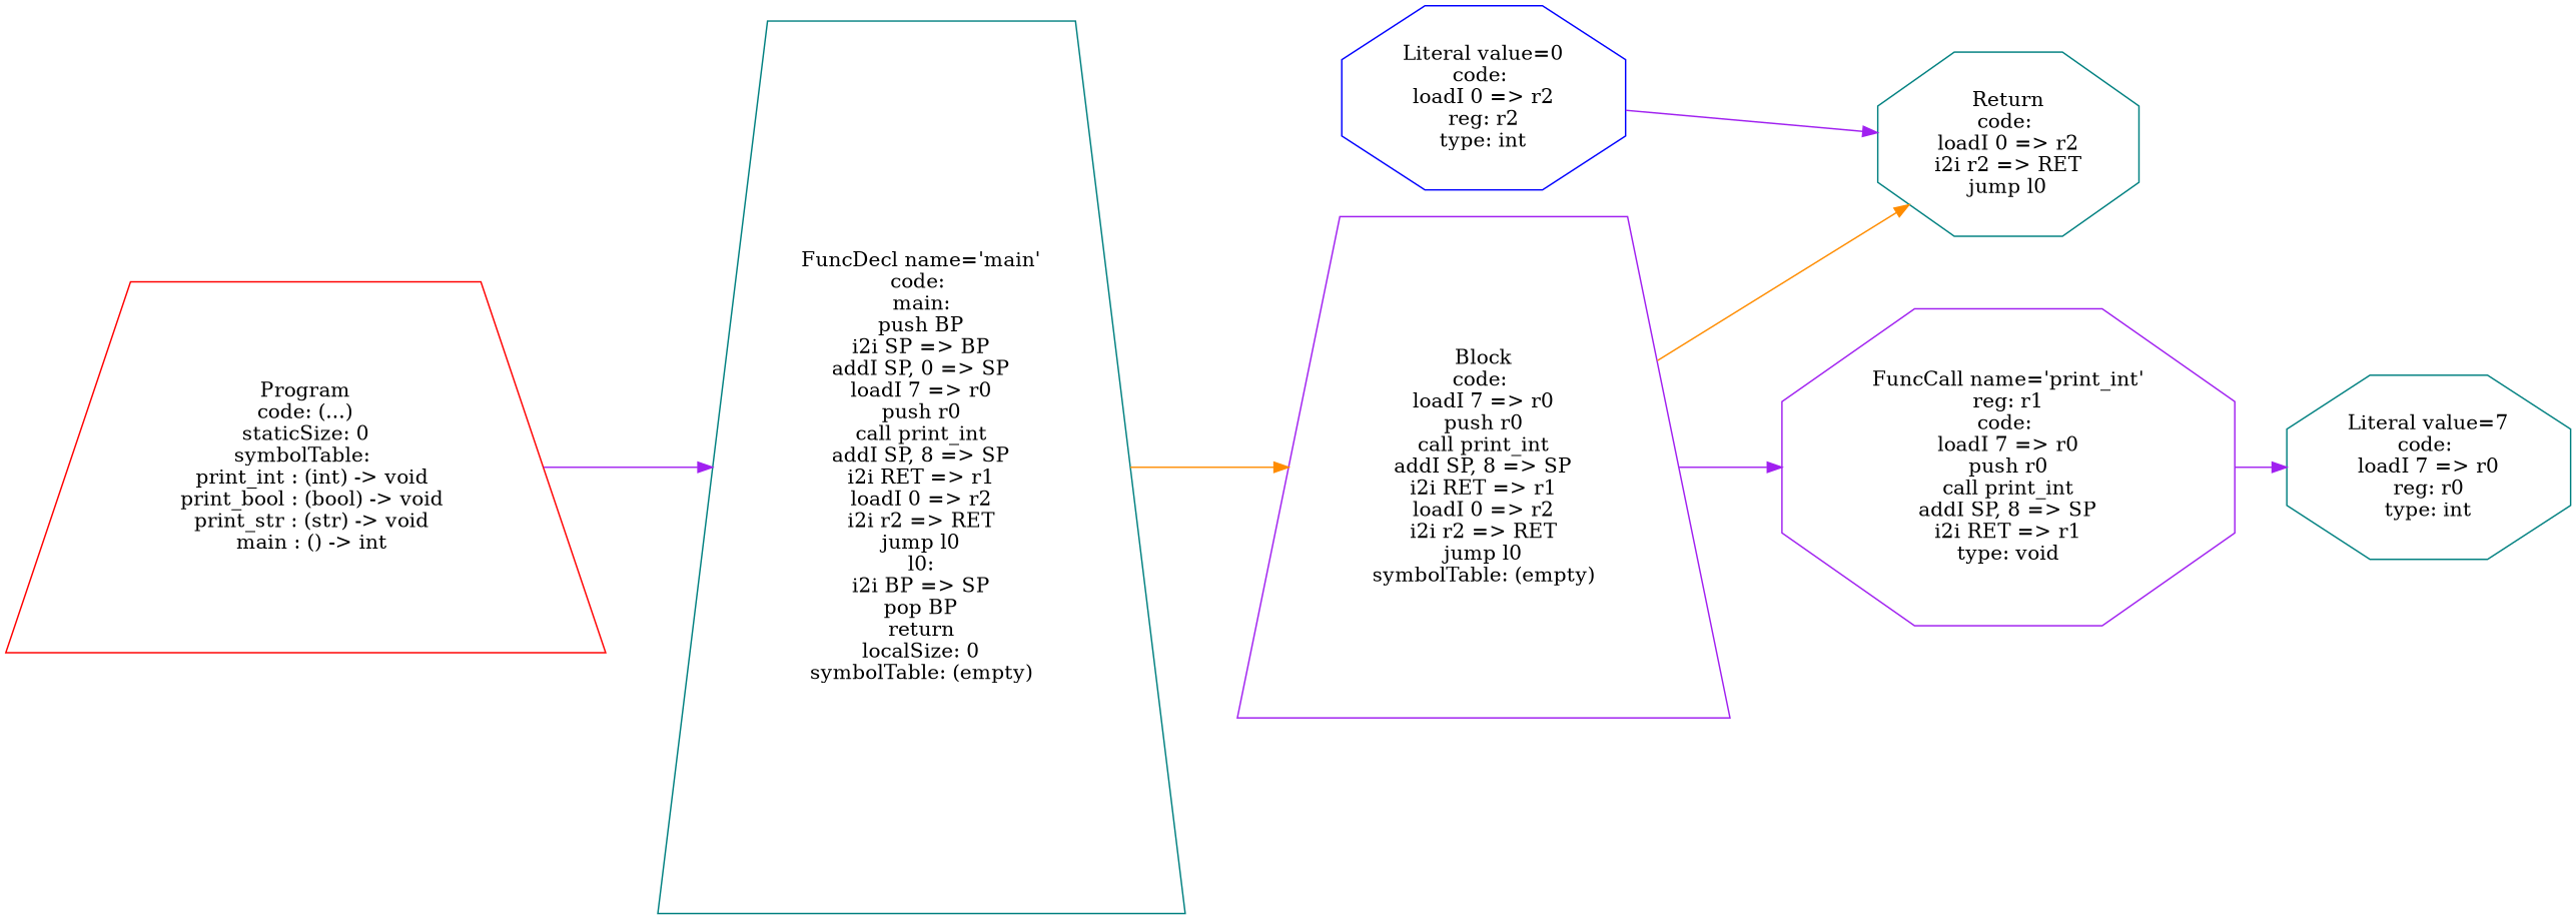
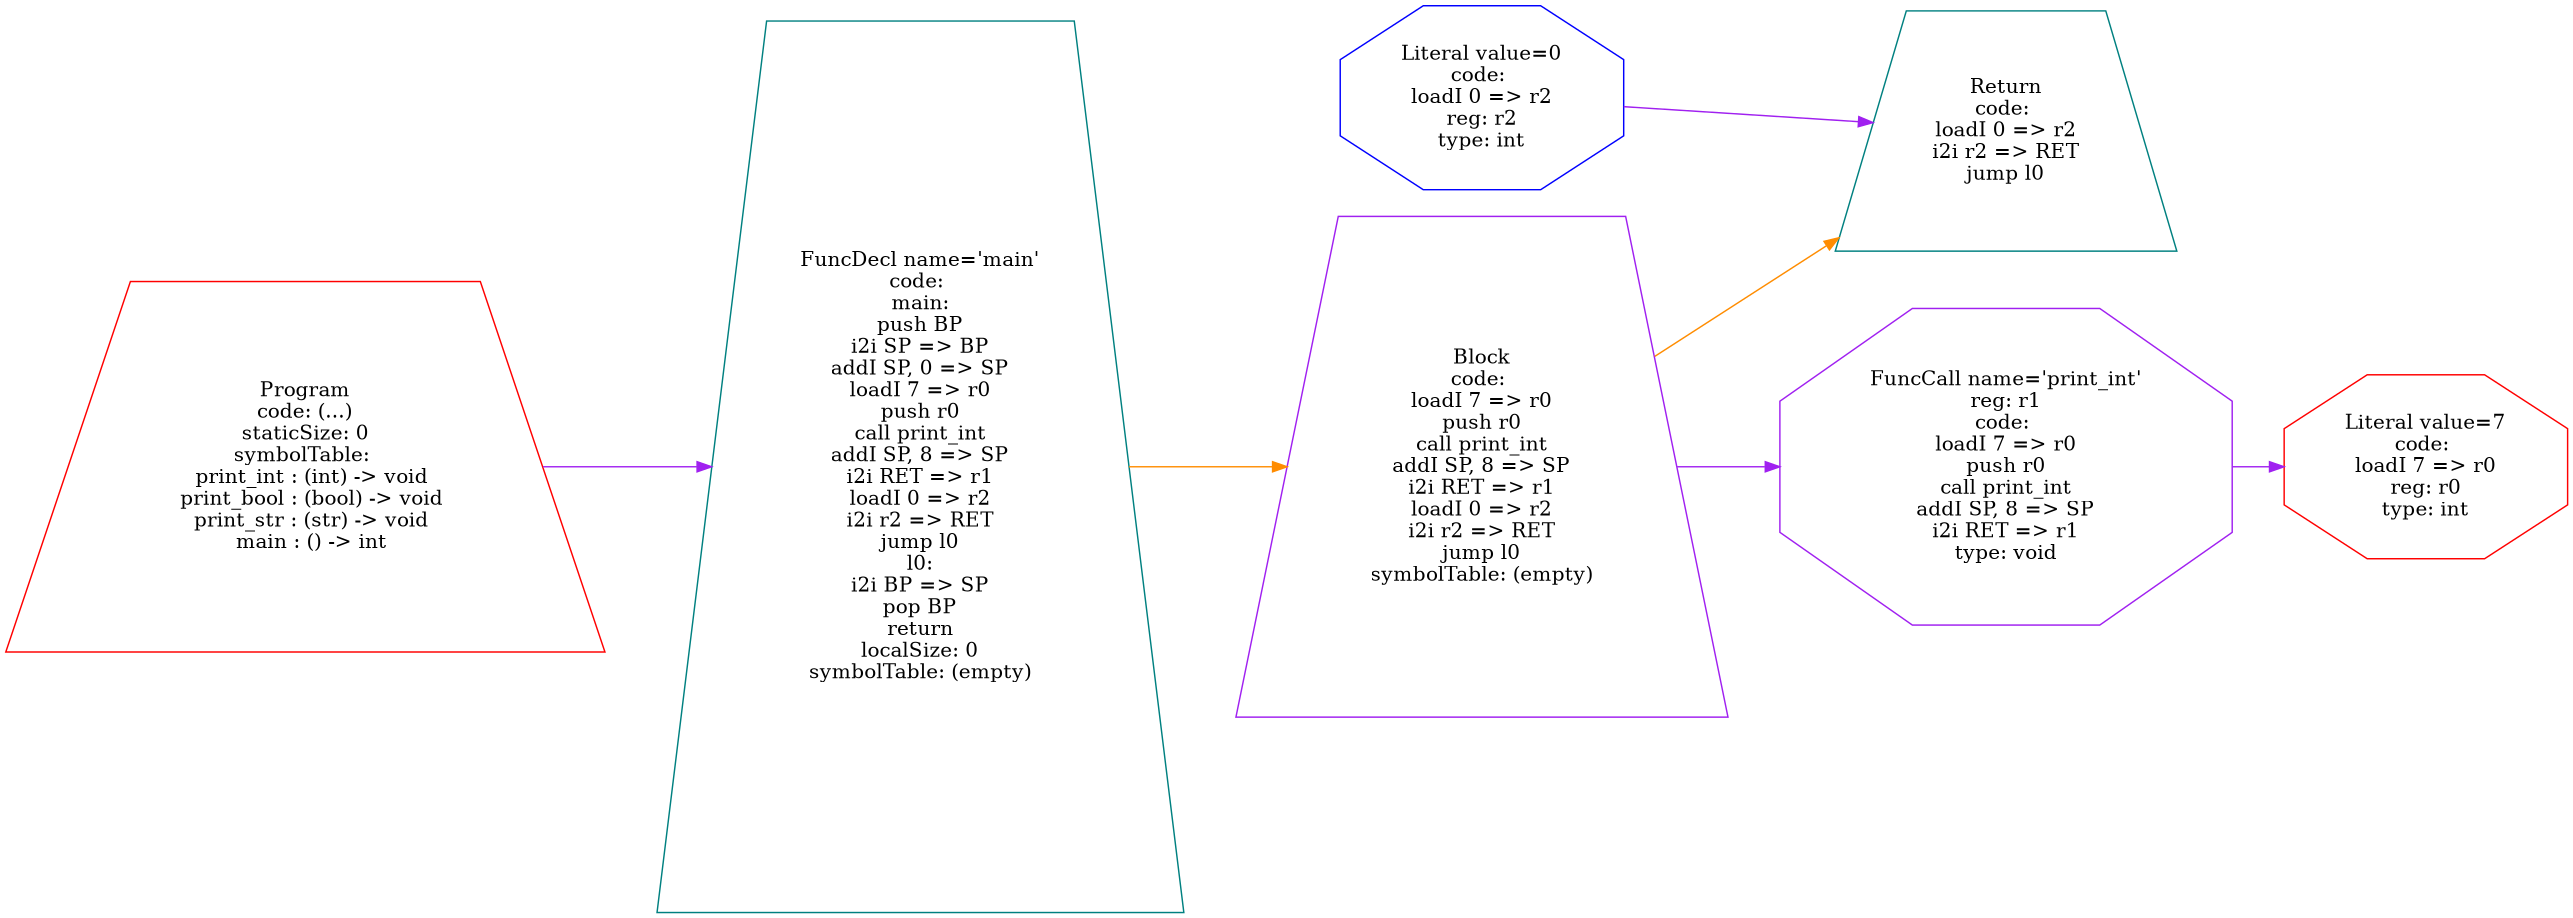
  digraph {
    rankdir=LR
    node [color=red shape=octagon]
    edge [color=purple]
-   n1 [color=teal label="Literal value=7\ncode: \nloadI 7 => r0\nreg: r0\ntype: int"]
+   n1 [label="Literal value=7\ncode: \nloadI 7 => r0\nreg: r0\ntype: int"]
    n2 [color=purple label="FuncCall name='print_int'\nreg: r1\ncode: \nloadI 7 => r0\npush r0\ncall print_int\naddI SP, 8 => SP\ni2i RET => r1\ntype: void"]
    n3 [color=blue label="Literal value=0\ncode: \nloadI 0 => r2\nreg: r2\ntype: int"]
-   n4 [color=teal label="Return\ncode: \nloadI 0 => r2\ni2i r2 => RET\njump l0"]
+   n4 [color=teal label="Return\ncode: \nloadI 0 => r2\ni2i r2 => RET\njump l0" shape=trapezium]
    n5 [color=purple label="Block\ncode: \nloadI 7 => r0\npush r0\ncall print_int\naddI SP, 8 => SP\ni2i RET => r1\nloadI 0 => r2\ni2i r2 => RET\njump l0\nsymbolTable: (empty)" shape=trapezium]
    n6 [color=teal label="FuncDecl name='main'\ncode: \nmain:\npush BP\ni2i SP => BP\naddI SP, 0 => SP\nloadI 7 => r0\npush r0\ncall print_int\naddI SP, 8 => SP\ni2i RET => r1\nloadI 0 => r2\ni2i r2 => RET\njump l0\nl0:\ni2i BP => SP\npop BP\nreturn\nlocalSize: 0\nsymbolTable: (empty)" shape=trapezium]
    n7 [label="Program\ncode: (...)\nstaticSize: 0\nsymbolTable: \n  print_int : (int) -> void\n  print_bool : (bool) -> void\n  print_str : (str) -> void\n  main : () -> int" shape=trapezium]
    n2 -> n1
    n3 -> n4
    n5 -> n2
    n5 -> n4 [color=darkorange]
    n6 -> n5 [color=darkorange]
    n7 -> n6
  }
